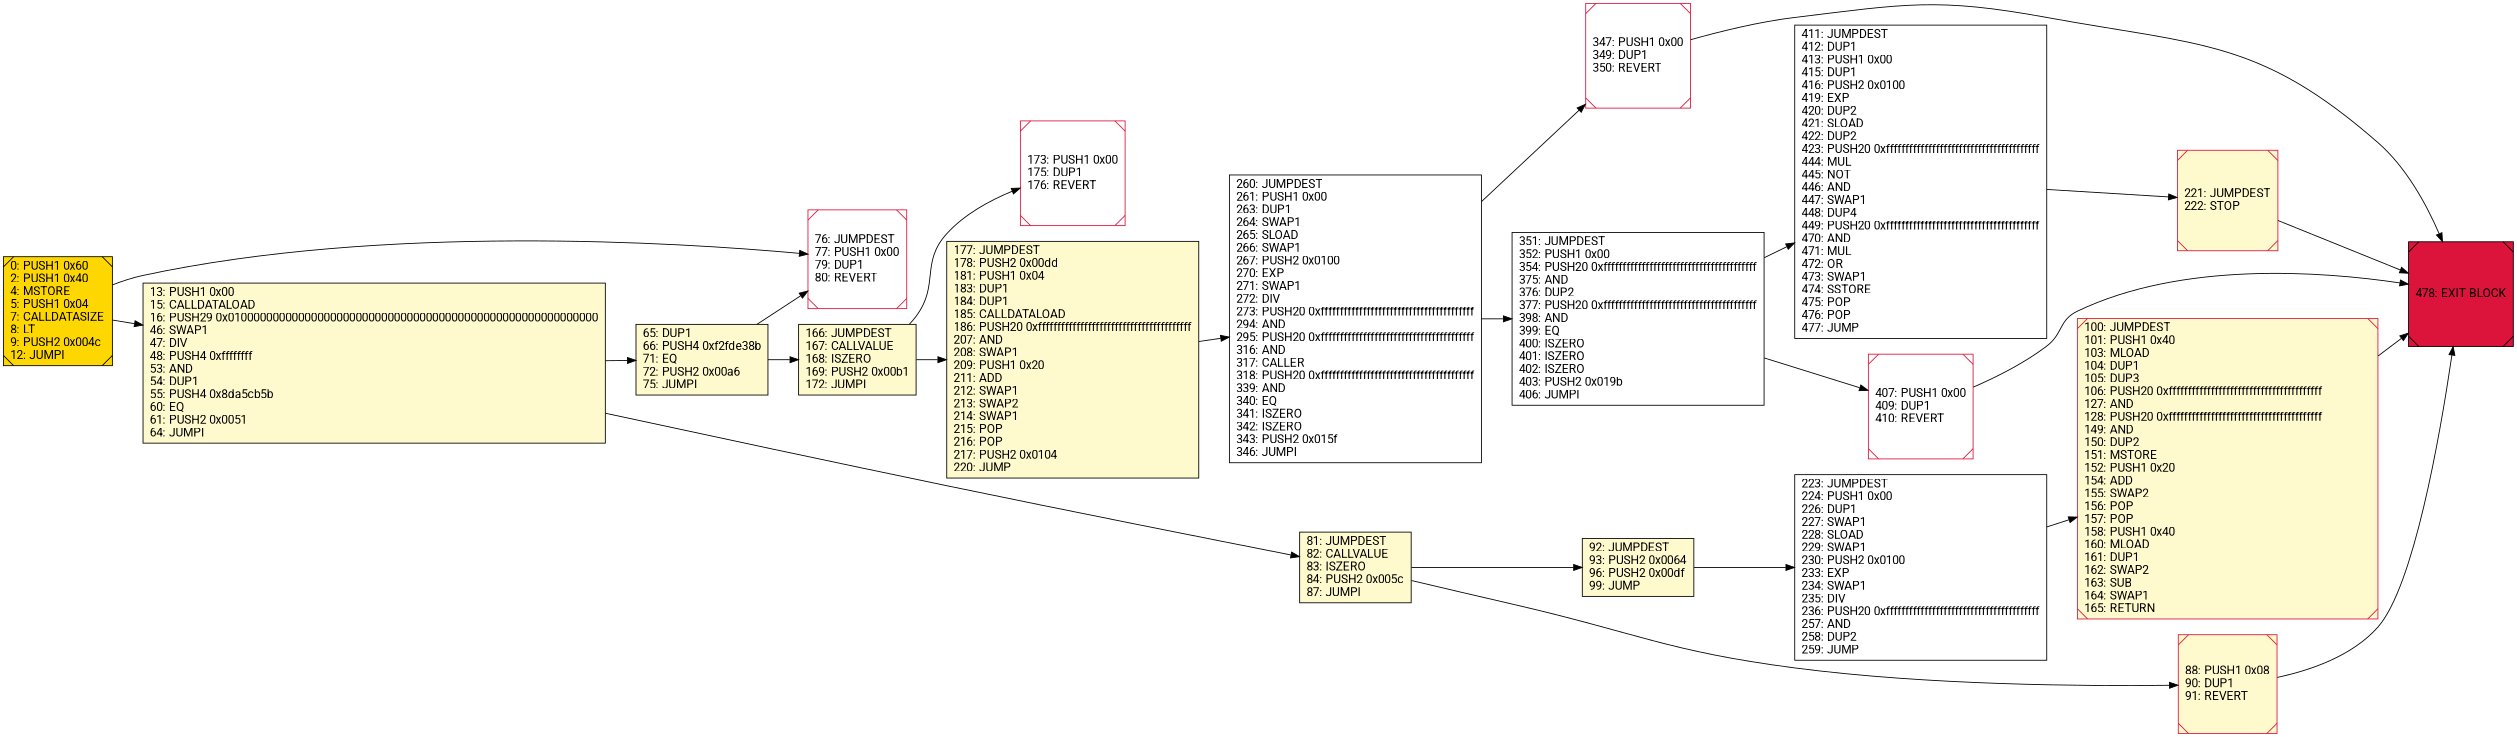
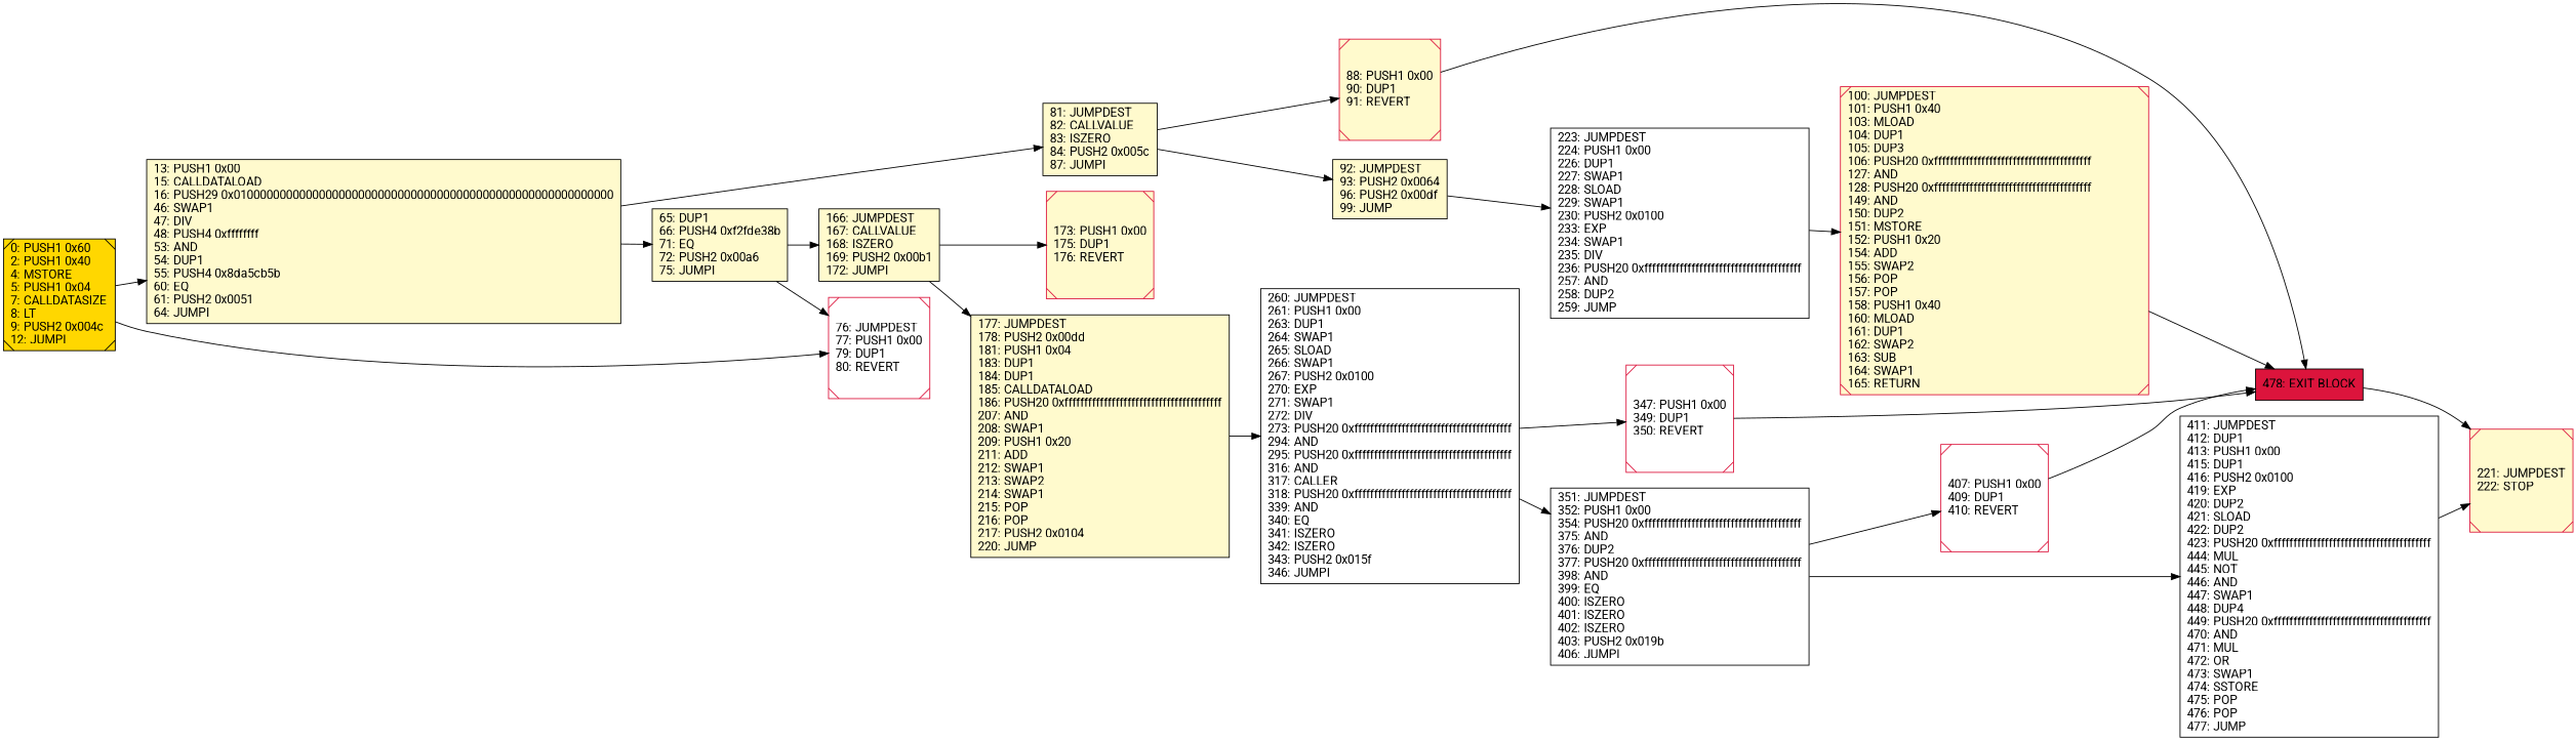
  digraph {
    fontname=Roboto
    rankdir=LR
    node [color=black fillcolor=lemonchiffon fontcolor=black fontname=Roboto shape=box style=filled]
    edge [fontname=Roboto]
    n1 [fillcolor=white label="411: JUMPDEST\l412: DUP1\l413: PUSH1 0x00\l415: DUP1\l416: PUSH2 0x0100\l419: EXP\l420: DUP2\l421: SLOAD\l422: DUP2\l423: PUSH20 0xffffffffffffffffffffffffffffffffffffffff\l444: MUL\l445: NOT\l446: AND\l447: SWAP1\l448: DUP4\l449: PUSH20 0xffffffffffffffffffffffffffffffffffffffff\l470: AND\l471: MUL\l472: OR\l473: SWAP1\l474: SSTORE\l475: POP\l476: POP\l477: JUMP\l"]
    n2 [color=crimson label="221: JUMPDEST\l222: STOP\l" shape=Msquare]
-   n3 [fillcolor=crimson label="478: EXIT BLOCK\l" shape=Msquare]
+   n3 [fillcolor=crimson label="478: EXIT BLOCK\l"]
    n4 [label="65: DUP1\l66: PUSH4 0xf2fde38b\l71: EQ\l72: PUSH2 0x00a6\l75: JUMPI\l"]
    n5 [label="166: JUMPDEST\l167: CALLVALUE\l168: ISZERO\l169: PUSH2 0x00b1\l172: JUMPI\l"]
    n6 [color=crimson fillcolor=white label="76: JUMPDEST\l77: PUSH1 0x00\l79: DUP1\l80: REVERT\l" shape=Msquare]
-   n7 [color=crimson fillcolor=white label="173: PUSH1 0x00\l175: DUP1\l176: REVERT\l" shape=Msquare]
+   n7 [color=crimson label="173: PUSH1 0x00\l175: DUP1\l176: REVERT\l" shape=Msquare]
    n8 [label="177: JUMPDEST\l178: PUSH2 0x00dd\l181: PUSH1 0x04\l183: DUP1\l184: DUP1\l185: CALLDATALOAD\l186: PUSH20 0xffffffffffffffffffffffffffffffffffffffff\l207: AND\l208: SWAP1\l209: PUSH1 0x20\l211: ADD\l212: SWAP1\l213: SWAP2\l214: SWAP1\l215: POP\l216: POP\l217: PUSH2 0x0104\l220: JUMP\l"]
    n9 [fillcolor=gold label="0: PUSH1 0x60\l2: PUSH1 0x40\l4: MSTORE\l5: PUSH1 0x04\l7: CALLDATASIZE\l8: LT\l9: PUSH2 0x004c\l12: JUMPI\l" shape=Msquare]
    n10 [label="13: PUSH1 0x00\l15: CALLDATALOAD\l16: PUSH29 0x0100000000000000000000000000000000000000000000000000000000\l46: SWAP1\l47: DIV\l48: PUSH4 0xffffffff\l53: AND\l54: DUP1\l55: PUSH4 0x8da5cb5b\l60: EQ\l61: PUSH2 0x0051\l64: JUMPI\l"]
    n11 [label="81: JUMPDEST\l82: CALLVALUE\l83: ISZERO\l84: PUSH2 0x005c\l87: JUMPI\l"]
    n12 [label="92: JUMPDEST\l93: PUSH2 0x0064\l96: PUSH2 0x00df\l99: JUMP\l"]
-   n13 [color=crimson label="88: PUSH1 0x08\l90: DUP1\l91: REVERT\l" shape=Msquare]
+   n13 [color=crimson label="88: PUSH1 0x00\l90: DUP1\l91: REVERT\l" shape=Msquare]
    n14 [fillcolor=white label="260: JUMPDEST\l261: PUSH1 0x00\l263: DUP1\l264: SWAP1\l265: SLOAD\l266: SWAP1\l267: PUSH2 0x0100\l270: EXP\l271: SWAP1\l272: DIV\l273: PUSH20 0xffffffffffffffffffffffffffffffffffffffff\l294: AND\l295: PUSH20 0xffffffffffffffffffffffffffffffffffffffff\l316: AND\l317: CALLER\l318: PUSH20 0xffffffffffffffffffffffffffffffffffffffff\l339: AND\l340: EQ\l341: ISZERO\l342: ISZERO\l343: PUSH2 0x015f\l346: JUMPI\l"]
    n15 [fillcolor=white label="223: JUMPDEST\l224: PUSH1 0x00\l226: DUP1\l227: SWAP1\l228: SLOAD\l229: SWAP1\l230: PUSH2 0x0100\l233: EXP\l234: SWAP1\l235: DIV\l236: PUSH20 0xffffffffffffffffffffffffffffffffffffffff\l257: AND\l258: DUP2\l259: JUMP\l"]
    n16 [color=crimson label="100: JUMPDEST\l101: PUSH1 0x40\l103: MLOAD\l104: DUP1\l105: DUP3\l106: PUSH20 0xffffffffffffffffffffffffffffffffffffffff\l127: AND\l128: PUSH20 0xffffffffffffffffffffffffffffffffffffffff\l149: AND\l150: DUP2\l151: MSTORE\l152: PUSH1 0x20\l154: ADD\l155: SWAP2\l156: POP\l157: POP\l158: PUSH1 0x40\l160: MLOAD\l161: DUP1\l162: SWAP2\l163: SUB\l164: SWAP1\l165: RETURN\l" shape=Msquare]
    n17 [color=crimson fillcolor=white label="347: PUSH1 0x00\l349: DUP1\l350: REVERT\l" shape=Msquare]
    n18 [fillcolor=white label="351: JUMPDEST\l352: PUSH1 0x00\l354: PUSH20 0xffffffffffffffffffffffffffffffffffffffff\l375: AND\l376: DUP2\l377: PUSH20 0xffffffffffffffffffffffffffffffffffffffff\l398: AND\l399: EQ\l400: ISZERO\l401: ISZERO\l402: ISZERO\l403: PUSH2 0x019b\l406: JUMPI\l"]
    n19 [color=crimson fillcolor=white label="407: PUSH1 0x00\l409: DUP1\l410: REVERT\l" shape=Msquare]
    n1 -> n2
-   n2 -> n3
+   n3 -> n2
    n4 -> n5
    n4 -> n6
    n5 -> n7
    n5 -> n8
    n8 -> n14
    n9 -> n6
    n9 -> n10
    n10 -> n4
    n10 -> n11
    n11 -> n12
    n11 -> n13
    n12 -> n15
    n13 -> n3
    n14 -> n17
    n14 -> n18
    n15 -> n16
    n16 -> n3
    n17 -> n3
    n18 -> n1
    n18 -> n19
    n19 -> n3
  }
